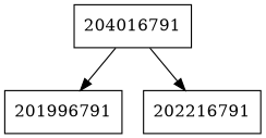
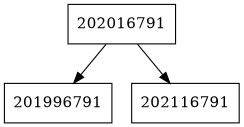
  digraph {
    node [shape=box]
-   n1 [label=204016791]
+   n1 [label=202016791]
    n2 [label=201996791]
-   n3 [label=202216791]
+   n3 [label=202116791]
    n1 -> n2
    n1 -> n3
  }
